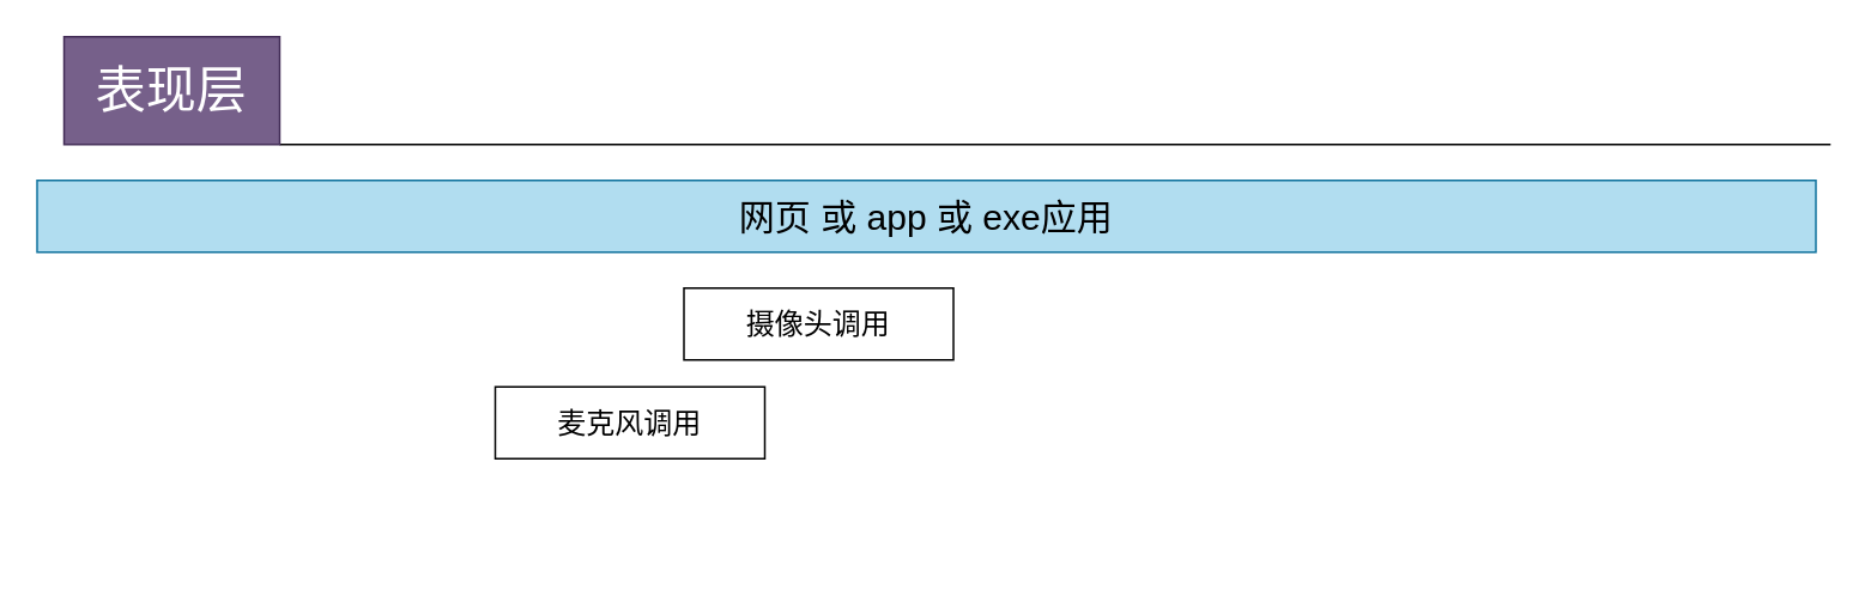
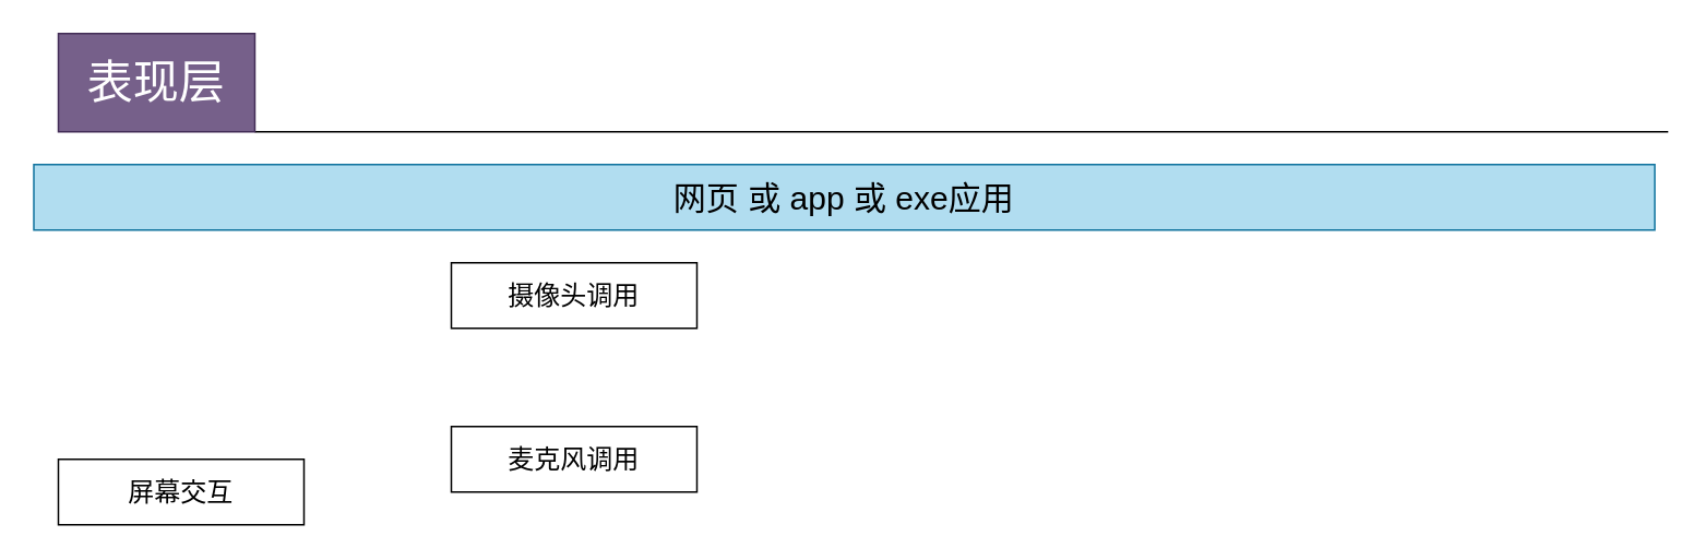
  <mxCell id="0" />
  <mxCell id="1" parent="0" />
  <mxCell id="2" value="" style="endArrow=none;html=1;rounded=0;exitX=1;exitY=0.75;exitDx=0;exitDy=0;" parent="1" edge="1"><mxGeometry width="50" height="50" relative="1" as="geometry"><mxPoint x="155" y="80" as="sourcePoint" /><mxPoint x="1018.2" y="80" as="targetPoint" /></mxGeometry></mxCell>
  <mxCell id="3" value="&lt;font style=&quot;font-size: 28px;&quot;&gt;表现层&lt;/font&gt;" style="rounded=0;whiteSpace=wrap;html=1;fillColor=#76608a;fontColor=#ffffff;strokeColor=#432D57;" parent="1" vertex="1"><mxGeometry x="35" y="20" width="120" height="60" as="geometry" /></mxCell>
  <mxCell id="4" value="&lt;font style=&quot;font-size: 20px;&quot;&gt;网页 或 app 或 exe应用&lt;/font&gt;" style="rounded=0;whiteSpace=wrap;html=1;fillColor=#b1ddf0;strokeColor=#10739e;" parent="1" vertex="1"><mxGeometry x="20" y="100" width="990" height="40" as="geometry" /></mxCell>
- <mxCell id="6" value="&lt;font style=&quot;font-size: 16px;&quot;&gt;摄像头调用&lt;/font&gt;" style="rounded=0;whiteSpace=wrap;html=1;" vertex="1" parent="1"><mxGeometry x="380" y="160" width="150" height="40" as="geometry" /></mxCell>
- <mxCell id="7" value="&lt;font style=&quot;font-size: 16px;&quot;&gt;麦克风调用&lt;/font&gt;" style="rounded=0;whiteSpace=wrap;html=1;" vertex="1" parent="1"><mxGeometry x="275" y="215" width="150" height="40" as="geometry" /></mxCell>
+ <mxCell id="5" value="&lt;font style=&quot;font-size: 16px;&quot;&gt;屏幕交互&lt;/font&gt;" style="rounded=0;whiteSpace=wrap;html=1;" vertex="1" parent="1"><mxGeometry x="35" y="280" width="150" height="40" as="geometry" /></mxCell>
+ <mxCell id="6" value="&lt;font style=&quot;font-size: 16px;&quot;&gt;摄像头调用&lt;/font&gt;" style="rounded=0;whiteSpace=wrap;html=1;" vertex="1" parent="1"><mxGeometry x="275" y="160" width="150" height="40" as="geometry" /></mxCell>
+ <mxCell id="7" value="&lt;font style=&quot;font-size: 16px;&quot;&gt;麦克风调用&lt;/font&gt;" style="rounded=0;whiteSpace=wrap;html=1;" vertex="1" parent="1"><mxGeometry x="275" y="260" width="150" height="40" as="geometry" /></mxCell>
